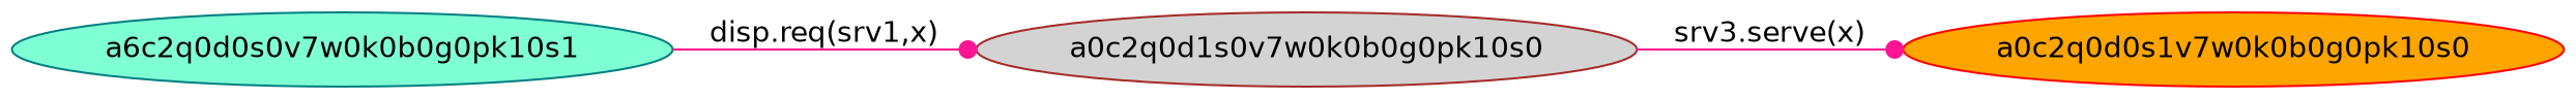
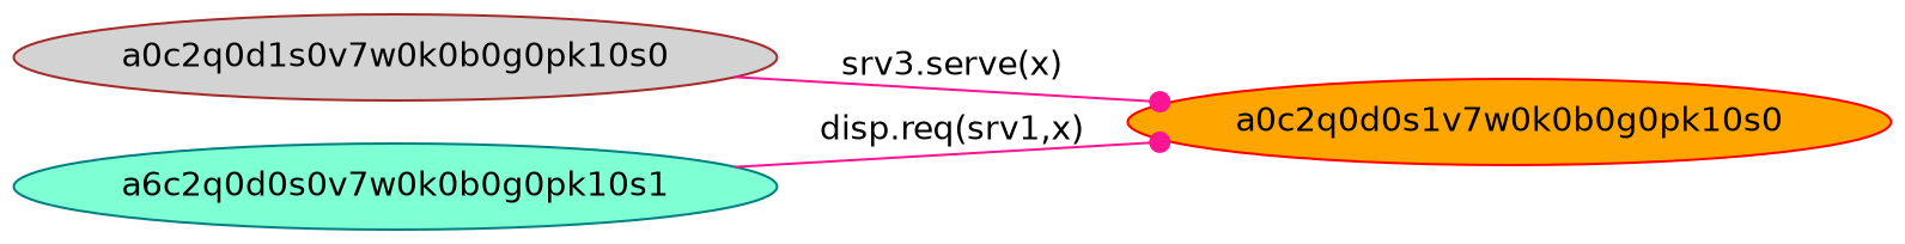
  digraph {
    fontname="DejaVu Sans"
    rankdir=LR
    node [fontname="DejaVu Sans" style=filled]
    edge [arrowhead=dot color=deeppink fontname="DejaVu Sans"]
    a0c2q0d1s0v7w0k0b0g0pk10s0 [color=brown fillcolor=lightgrey]
    a0c2q0d0s1v7w0k0b0g0pk10s0 [color=red fillcolor=orange]
    a6c2q0d0s0v7w0k0b0g0pk10s1 [color=teal fillcolor=aquamarine]
    a0c2q0d1s0v7w0k0b0g0pk10s0 -> a0c2q0d0s1v7w0k0b0g0pk10s0 [label="srv3.serve(x)"]
-   a6c2q0d0s0v7w0k0b0g0pk10s1 -> a0c2q0d1s0v7w0k0b0g0pk10s0 [label="disp.req(srv1,x)"]
+   a6c2q0d0s0v7w0k0b0g0pk10s1 -> a0c2q0d0s1v7w0k0b0g0pk10s0 [label="disp.req(srv1,x)"]
  }
